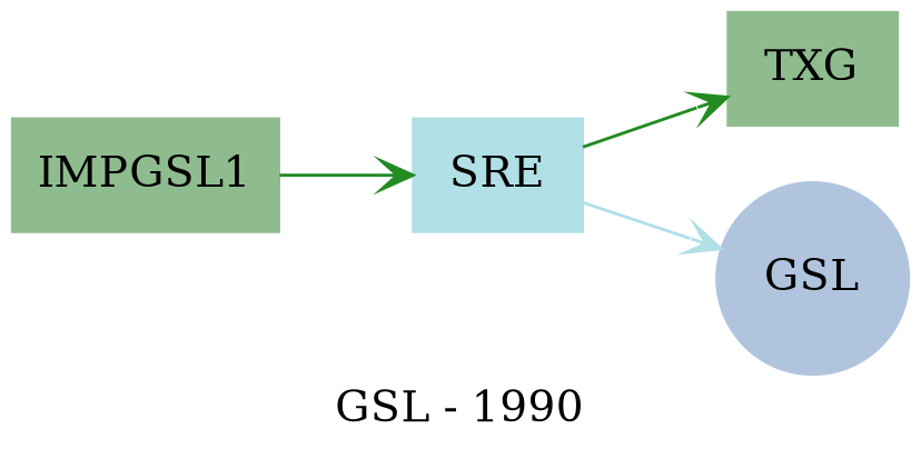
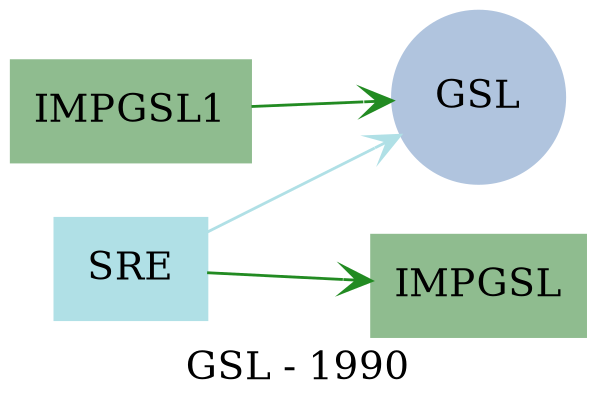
  strict digraph {
    compound=True
    concentrate=True
    label="GSL - 1990"
    rankdir=LR
    splines=True
    node [color=darkseagreen shape=box style=filled]
    edge [arrowhead=vee color=forestgreen fontsize=8 labelfloat=False labelfontcolor=lightgreen weight=0.5]
    IMPGSL1
-   TXG
+   TXG [label=IMPGSL]
    SRE [color=powderblue]
    GSL [color=lightsteelblue shape=circle]
    subgraph sub_1 {
      IMPGSL1
      TXG
      SRE
    }
    subgraph sub_2 {
      IMPGSL1
      TXG
      GSL
    }
    subgraph sub_3 {
      SRE
      GSL
    }
-   IMPGSL1 -> SRE [label="   "]
+   IMPGSL1 -> GSL [label="   "]
    SRE -> TXG [label="   "]
    SRE -> GSL [color=powderblue label="   "]
  }
